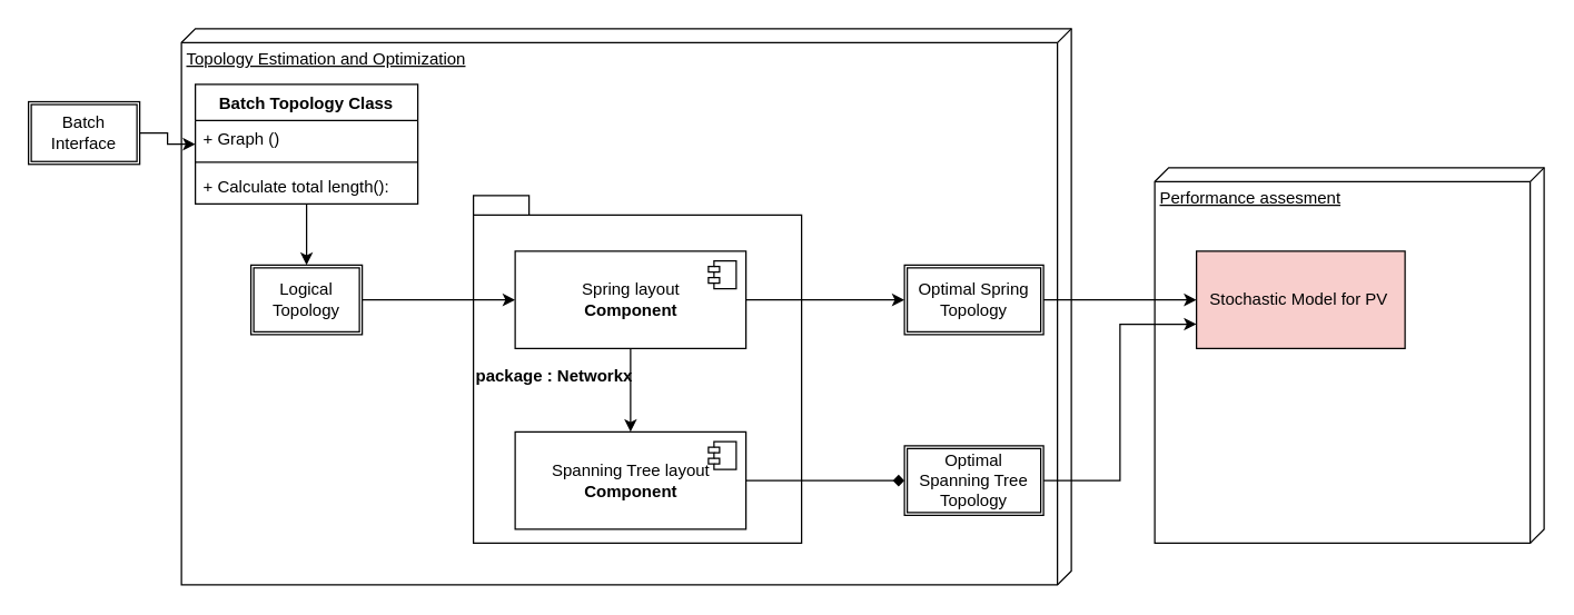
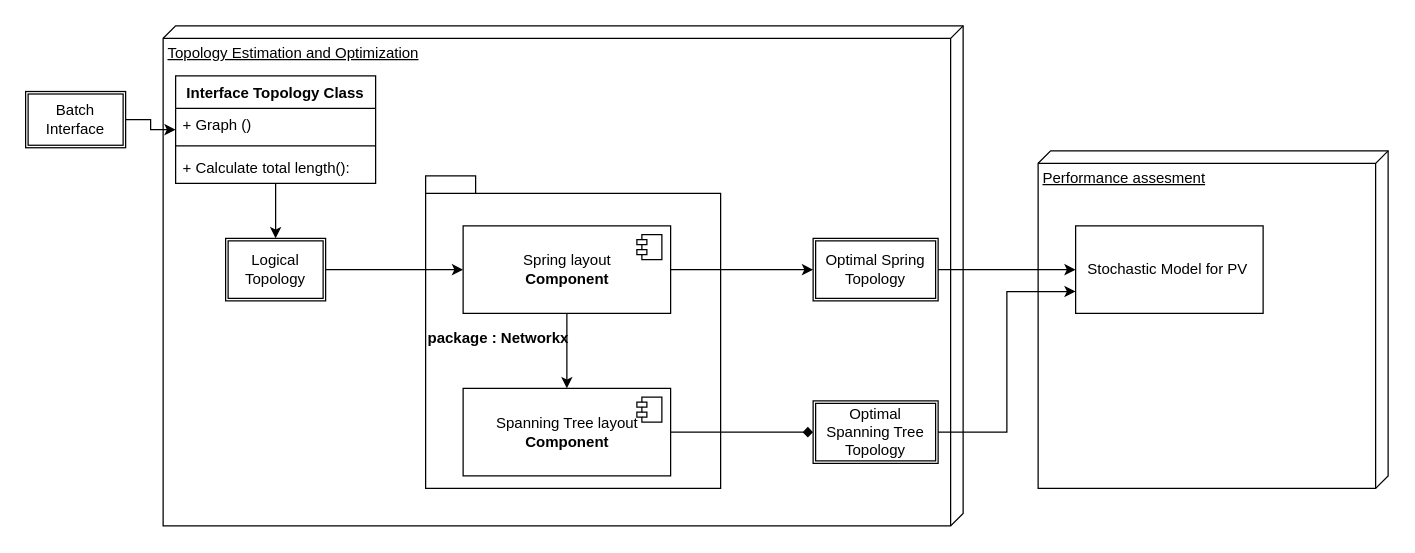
  <mxCell id="0" />
  <mxCell id="1" parent="0" />
  <mxCell id="2" value="Topology Estimation and Optimization" style="verticalAlign=top;align=left;spacingTop=8;spacingLeft=2;spacingRight=12;shape=cube;size=10;direction=south;fontStyle=4;html=1;" vertex="1" parent="1"><mxGeometry x="130" y="20" width="640" height="400" as="geometry" /></mxCell>
  <mxCell id="3" style="edgeStyle=orthogonalEdgeStyle;rounded=0;orthogonalLoop=1;jettySize=auto;html=1;exitX=1;exitY=0.5;exitDx=0;exitDy=0;entryX=0;entryY=0.5;entryDx=0;entryDy=0;" edge="1" parent="1" source="4" target="18"><mxGeometry relative="1" as="geometry" /></mxCell>
  <mxCell id="4" value="Batch Interface" style="shape=ext;double=1;rounded=0;whiteSpace=wrap;html=1;" vertex="1" parent="1"><mxGeometry x="20" y="72.5" width="80" height="45" as="geometry" /></mxCell>
  <mxCell id="5" value="Logical Topology" style="shape=ext;double=1;rounded=0;whiteSpace=wrap;html=1;" vertex="1" parent="1"><mxGeometry x="180" y="190" width="80" height="50" as="geometry" /></mxCell>
  <mxCell id="6" style="edgeStyle=orthogonalEdgeStyle;rounded=0;orthogonalLoop=1;jettySize=auto;html=1;exitX=0.5;exitY=1;exitDx=0;exitDy=0;" edge="1" parent="1" source="4" target="4"><mxGeometry relative="1" as="geometry" /></mxCell>
  <mxCell id="7" value="&lt;span&gt;package : Networkx&lt;/span&gt;" style="shape=folder;fontStyle=1;spacingTop=10;tabWidth=40;tabHeight=14;tabPosition=left;html=1;align=left;" vertex="1" parent="1"><mxGeometry x="340" y="140" width="236" height="250" as="geometry" /></mxCell>
  <mxCell id="8" style="edgeStyle=orthogonalEdgeStyle;rounded=0;orthogonalLoop=1;jettySize=auto;html=1;exitX=0.5;exitY=1;exitDx=0;exitDy=0;" edge="1" parent="1" source="5" target="5"><mxGeometry relative="1" as="geometry" /></mxCell>
  <mxCell id="9" style="edgeStyle=orthogonalEdgeStyle;rounded=0;orthogonalLoop=1;jettySize=auto;html=1;entryX=0;entryY=0.5;entryDx=0;entryDy=0;endArrow=diamond;" edge="1" parent="1" source="10" target="23"><mxGeometry relative="1" as="geometry" /></mxCell>
  <mxCell id="10" value="Spanning Tree layout&lt;br&gt;&lt;b&gt;Component&lt;/b&gt;" style="html=1;dropTarget=0;" vertex="1" parent="1"><mxGeometry x="370" y="310" width="166" height="70" as="geometry" /></mxCell>
  <mxCell id="11" value="" style="shape=module;jettyWidth=8;jettyHeight=4;" vertex="1" parent="10"><mxGeometry x="1" width="20" height="20" relative="1" as="geometry"><mxPoint x="-27" y="7" as="offset" /></mxGeometry></mxCell>
  <mxCell id="12" style="edgeStyle=orthogonalEdgeStyle;rounded=0;orthogonalLoop=1;jettySize=auto;html=1;exitX=0.5;exitY=1;exitDx=0;exitDy=0;entryX=0.5;entryY=0;entryDx=0;entryDy=0;" edge="1" parent="1" source="15" target="10"><mxGeometry relative="1" as="geometry" /></mxCell>
  <mxCell id="13" style="edgeStyle=orthogonalEdgeStyle;rounded=0;orthogonalLoop=1;jettySize=auto;html=1;exitX=1;exitY=0.5;exitDx=0;exitDy=0;entryX=0;entryY=0.5;entryDx=0;entryDy=0;" edge="1" parent="1" source="15" target="22"><mxGeometry relative="1" as="geometry" /></mxCell>
  <mxCell id="14" style="edgeStyle=orthogonalEdgeStyle;rounded=0;orthogonalLoop=1;jettySize=auto;html=1;" edge="1" parent="1" source="5" target="15"><mxGeometry relative="1" as="geometry" /></mxCell>
  <mxCell id="15" value="Spring layout&lt;br&gt;&lt;b&gt;Component&lt;/b&gt;" style="html=1;dropTarget=0;" vertex="1" parent="1"><mxGeometry x="370" y="180" width="166" height="70" as="geometry" /></mxCell>
  <mxCell id="16" value="" style="shape=module;jettyWidth=8;jettyHeight=4;" vertex="1" parent="15"><mxGeometry x="1" width="20" height="20" relative="1" as="geometry"><mxPoint x="-27" y="7" as="offset" /></mxGeometry></mxCell>
  <mxCell id="17" style="edgeStyle=orthogonalEdgeStyle;rounded=0;orthogonalLoop=1;jettySize=auto;html=1;" edge="1" parent="1" source="18" target="5"><mxGeometry relative="1" as="geometry" /></mxCell>
- <mxCell id="18" value="Batch Topology Class" style="swimlane;fontStyle=1;align=center;verticalAlign=top;childLayout=stackLayout;horizontal=1;startSize=26;horizontalStack=0;resizeParent=1;resizeParentMax=0;resizeLast=0;collapsible=1;marginBottom=0;" vertex="1" parent="1"><mxGeometry x="140" y="60" width="160" height="86" as="geometry" /></mxCell>
+ <mxCell id="18" value="Interface Topology Class" style="swimlane;fontStyle=1;align=center;verticalAlign=top;childLayout=stackLayout;horizontal=1;startSize=26;horizontalStack=0;resizeParent=1;resizeParentMax=0;resizeLast=0;collapsible=1;marginBottom=0;" vertex="1" parent="1"><mxGeometry x="140" y="60" width="160" height="86" as="geometry" /></mxCell>
  <mxCell id="19" value="+ Graph ()" style="text;strokeColor=none;fillColor=none;align=left;verticalAlign=top;spacingLeft=4;spacingRight=4;overflow=hidden;rotatable=0;points=[[0,0.5],[1,0.5]];portConstraint=eastwest;" vertex="1" parent="18"><mxGeometry y="26" width="160" height="26" as="geometry" /></mxCell>
  <mxCell id="20" value="" style="line;strokeWidth=1;fillColor=none;align=left;verticalAlign=middle;spacingTop=-1;spacingLeft=3;spacingRight=3;rotatable=0;labelPosition=right;points=[];portConstraint=eastwest;" vertex="1" parent="18"><mxGeometry y="52" width="160" height="8" as="geometry" /></mxCell>
  <mxCell id="21" value="+ Calculate total length():" style="text;strokeColor=none;fillColor=none;align=left;verticalAlign=top;spacingLeft=4;spacingRight=4;overflow=hidden;rotatable=0;points=[[0,0.5],[1,0.5]];portConstraint=eastwest;" vertex="1" parent="18"><mxGeometry y="60" width="160" height="26" as="geometry" /></mxCell>
  <mxCell id="22" value="Optimal Spring Topology" style="shape=ext;double=1;rounded=0;whiteSpace=wrap;html=1;" vertex="1" parent="1"><mxGeometry x="650" y="190" width="100" height="50" as="geometry" /></mxCell>
  <mxCell id="23" value="Optimal Spanning Tree Topology" style="shape=ext;double=1;rounded=0;whiteSpace=wrap;html=1;" vertex="1" parent="1"><mxGeometry x="650" y="320" width="100" height="50" as="geometry" /></mxCell>
  <mxCell id="24" value="Performance assesment" style="verticalAlign=top;align=left;spacingTop=8;spacingLeft=2;spacingRight=12;shape=cube;size=10;direction=south;fontStyle=4;html=1;" vertex="1" parent="1"><mxGeometry x="830" y="120" width="280" height="270" as="geometry" /></mxCell>
  <mxCell id="25" style="edgeStyle=orthogonalEdgeStyle;rounded=0;orthogonalLoop=1;jettySize=auto;html=1;exitX=1;exitY=0.5;exitDx=0;exitDy=0;" edge="1" parent="1" source="22" target="27"><mxGeometry relative="1" as="geometry"><mxPoint x="820" y="210" as="sourcePoint" /></mxGeometry></mxCell>
  <mxCell id="26" style="edgeStyle=orthogonalEdgeStyle;rounded=0;orthogonalLoop=1;jettySize=auto;html=1;exitX=1;exitY=0.5;exitDx=0;exitDy=0;entryX=0;entryY=0.75;entryDx=0;entryDy=0;" edge="1" parent="1" source="23" target="27"><mxGeometry relative="1" as="geometry" /></mxCell>
- <mxCell id="27" value="Stochastic Model for PV&amp;nbsp;" style="html=1;fillColor=#f8cecc;" vertex="1" parent="1"><mxGeometry x="860" y="180" width="150" height="70" as="geometry" /></mxCell>
+ <mxCell id="27" value="Stochastic Model for PV&amp;nbsp;" style="html=1;" vertex="1" parent="1"><mxGeometry x="860" y="180" width="150" height="70" as="geometry" /></mxCell>
